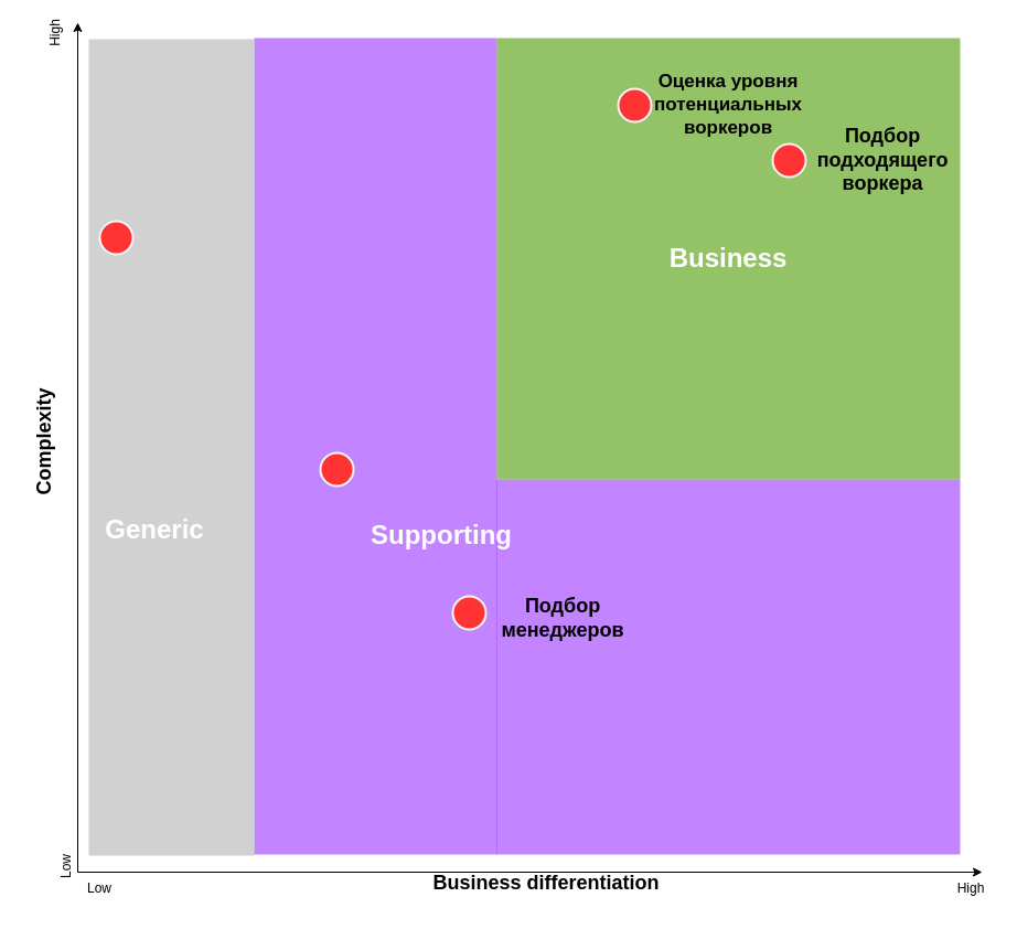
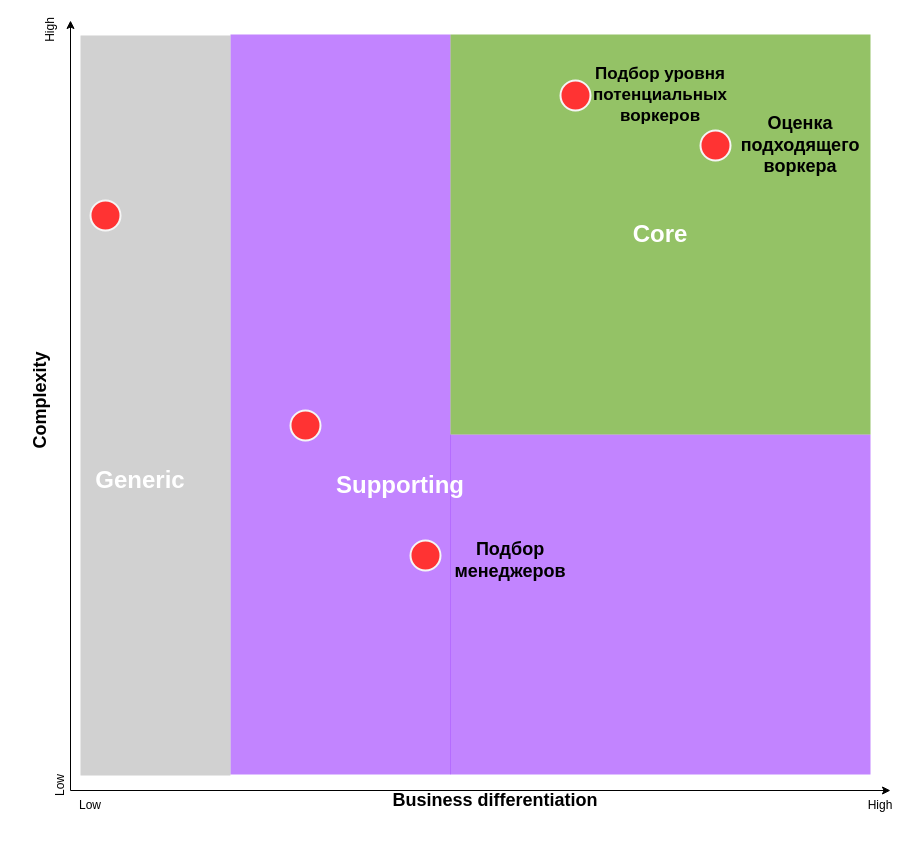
  <mxCell id="0" />
  <mxCell id="1" style="locked=1;" parent="0" />
  <mxCell id="2" value="" style="group" parent="1" vertex="1" connectable="0"><mxGeometry x="29.5" y="20" width="870.5" height="800" as="geometry" /></mxCell>
  <mxCell id="3" value="" style="rounded=0;whiteSpace=wrap;html=1;fillColor=#9933FF;strokeColor=none;connectable=0;fillOpacity=60;" parent="2" vertex="1"><mxGeometry x="200.5" y="14" width="220" height="740" as="geometry" /></mxCell>
  <mxCell id="4" value="" style="rounded=0;whiteSpace=wrap;html=1;fillColor=#9933FF;strokeColor=none;connectable=0;fillOpacity=60;" parent="2" vertex="1"><mxGeometry x="420" y="414" width="420.5" height="340" as="geometry" /></mxCell>
  <mxCell id="5" value="" style="endArrow=classic;html=1;" parent="2" edge="1"><mxGeometry width="50" height="50" relative="1" as="geometry"><mxPoint x="40.5" y="770" as="sourcePoint" /><mxPoint x="40.5" as="targetPoint" /></mxGeometry></mxCell>
  <mxCell id="6" value="&lt;h2&gt;Complexity&lt;/h2&gt;" style="text;html=1;strokeColor=none;fillColor=none;align=center;verticalAlign=middle;whiteSpace=wrap;rounded=0;rotation=-90;" parent="2" vertex="1"><mxGeometry x="-9.5" y="370" width="39" height="20" as="geometry" /></mxCell>
  <mxCell id="7" value="" style="endArrow=classic;html=1;" parent="2" edge="1"><mxGeometry width="50" height="50" relative="1" as="geometry"><mxPoint x="40.5" y="770" as="sourcePoint" /><mxPoint x="860.5" y="770" as="targetPoint" /></mxGeometry></mxCell>
  <mxCell id="8" value="&lt;h2&gt;Business differentiation&lt;/h2&gt;" style="text;html=1;strokeColor=none;fillColor=none;align=center;verticalAlign=middle;whiteSpace=wrap;rounded=0;" parent="2" vertex="1"><mxGeometry x="335.5" y="770" width="260" height="20" as="geometry" /></mxCell>
- <mxCell id="9" value="&lt;h1&gt;&lt;font color=&quot;#ffffff&quot;&gt;Business&lt;/font&gt;&lt;/h1&gt;" style="rounded=0;whiteSpace=wrap;html=1;fillColor=#4D9900;strokeColor=none;connectable=0;fillOpacity=60" parent="2" vertex="1"><mxGeometry x="420.5" y="14" width="420" height="400" as="geometry" /></mxCell>
+ <mxCell id="9" value="&lt;h1&gt;&lt;font color=&quot;#ffffff&quot;&gt;Core&lt;/font&gt;&lt;/h1&gt;" style="rounded=0;whiteSpace=wrap;html=1;fillColor=#4D9900;strokeColor=none;connectable=0;fillOpacity=60" parent="2" vertex="1"><mxGeometry x="420.5" y="14" width="420" height="400" as="geometry" /></mxCell>
  <mxCell id="10" value="" style="rounded=0;whiteSpace=wrap;html=1;fillColor=#B3B3B3;strokeColor=none;connectable=0;fillOpacity=60;" parent="2" vertex="1"><mxGeometry x="50.5" y="15" width="150" height="740" as="geometry" /></mxCell>
  <mxCell id="11" value="&lt;h1&gt;&lt;font color=&quot;#ffffff&quot;&gt;Supporting&lt;/font&gt;&lt;/h1&gt;" style="text;html=1;strokeColor=none;fillColor=none;align=center;verticalAlign=middle;whiteSpace=wrap;rounded=0;" parent="2" vertex="1"><mxGeometry x="350.5" y="455" width="40" height="20" as="geometry" /></mxCell>
  <mxCell id="12" value="&lt;h1&gt;&lt;font color=&quot;#ffffff&quot;&gt;Generic&lt;/font&gt;&lt;/h1&gt;" style="text;html=1;strokeColor=none;fillColor=none;align=center;verticalAlign=middle;whiteSpace=wrap;rounded=0;" parent="2" vertex="1"><mxGeometry x="90.5" y="450" width="40" height="20" as="geometry" /></mxCell>
  <mxCell id="13" value="Low" style="text;html=1;strokeColor=none;fillColor=none;align=center;verticalAlign=middle;whiteSpace=wrap;rounded=0;rotation=-90;" parent="2" vertex="1"><mxGeometry x="10.5" y="755" width="40" height="20" as="geometry" /></mxCell>
  <mxCell id="14" value="High" style="text;html=1;strokeColor=none;fillColor=none;align=center;verticalAlign=middle;whiteSpace=wrap;rounded=0;rotation=-90;" parent="2" vertex="1"><mxGeometry width="40" height="20" as="geometry" /></mxCell>
  <mxCell id="15" value="Low" style="text;html=1;strokeColor=none;fillColor=none;align=center;verticalAlign=middle;whiteSpace=wrap;rounded=0;" parent="2" vertex="1"><mxGeometry x="40" y="775" width="40" height="20" as="geometry" /></mxCell>
  <mxCell id="16" value="High" style="text;html=1;strokeColor=none;fillColor=none;align=center;verticalAlign=middle;whiteSpace=wrap;rounded=0;" parent="2" vertex="1"><mxGeometry x="830.5" y="775" width="40" height="20" as="geometry" /></mxCell>
  <mxCell id="17" value="Bounded contexts" style="" parent="0" />
  <mxCell id="18" value="" style="group" vertex="1" connectable="0" parent="17"><mxGeometry x="710" y="130" width="110" height="30" as="geometry" /></mxCell>
  <mxCell id="19" value="" style="ellipse;whiteSpace=wrap;html=1;aspect=fixed;fillColor=#FF3333;strokeColor=#F5F5F5;strokeWidth=2;" parent="18" vertex="1"><mxGeometry x="-10" width="30" height="30" as="geometry" /></mxCell>
- <mxCell id="20" value="&lt;font style=&quot;font-size: 18px;&quot;&gt;Подбор&lt;br&gt;подходящего&lt;br&gt;воркера&lt;br&gt;&lt;/font&gt;" style="text;html=1;strokeColor=none;fillColor=none;align=center;verticalAlign=middle;whiteSpace=wrap;rounded=0;fontStyle=1" parent="18" vertex="1"><mxGeometry x="50" y="5" width="80" height="20" as="geometry" /></mxCell>
+ <mxCell id="20" value="&lt;font style=&quot;font-size: 18px;&quot;&gt;Оценка&lt;br&gt;подходящего&lt;br&gt;воркера&lt;br&gt;&lt;/font&gt;" style="text;html=1;strokeColor=none;fillColor=none;align=center;verticalAlign=middle;whiteSpace=wrap;rounded=0;fontStyle=1" parent="18" vertex="1"><mxGeometry x="50" y="5" width="80" height="20" as="geometry" /></mxCell>
  <mxCell id="21" value="" style="group" vertex="1" connectable="0" parent="17"><mxGeometry x="560" y="80" width="130" height="30" as="geometry" /></mxCell>
  <mxCell id="22" value="" style="ellipse;whiteSpace=wrap;html=1;aspect=fixed;fillColor=#FF3333;strokeColor=#F5F5F5;strokeWidth=2;" vertex="1" parent="21"><mxGeometry width="30" height="30" as="geometry" /></mxCell>
- <mxCell id="23" value="&lt;div style=&quot;line-height: 19px;&quot;&gt;&lt;font style=&quot;font-size: 17px;&quot;&gt;Оценка уровня потенциальных воркеров&lt;/font&gt;&lt;/div&gt;" style="text;html=1;strokeColor=none;fillColor=none;align=center;verticalAlign=middle;whiteSpace=wrap;rounded=0;fontStyle=1" vertex="1" parent="21"><mxGeometry x="60" y="5" width="80" height="20" as="geometry" /></mxCell>
+ <mxCell id="23" value="&lt;div style=&quot;line-height: 19px;&quot;&gt;&lt;font style=&quot;font-size: 17px;&quot;&gt;Подбор уровня потенциальных воркеров&lt;/font&gt;&lt;/div&gt;" style="text;html=1;strokeColor=none;fillColor=none;align=center;verticalAlign=middle;whiteSpace=wrap;rounded=0;fontStyle=1" vertex="1" parent="21"><mxGeometry x="60" y="5" width="80" height="20" as="geometry" /></mxCell>
  <mxCell id="24" value="" style="group" vertex="1" connectable="0" parent="17"><mxGeometry x="100" y="200" width="120" height="30" as="geometry" /></mxCell>
  <mxCell id="25" value="" style="group" vertex="1" connectable="0" parent="24"><mxGeometry x="-10" width="120" height="30" as="geometry" /></mxCell>
  <mxCell id="26" value="" style="ellipse;whiteSpace=wrap;html=1;aspect=fixed;fillColor=#FF3333;strokeColor=#F5F5F5;strokeWidth=2;" vertex="1" parent="25"><mxGeometry width="30" height="30" as="geometry" /></mxCell>
  <mxCell id="27" value="" style="group" vertex="1" connectable="0" parent="17"><mxGeometry x="410" y="540" width="110" height="30" as="geometry" /></mxCell>
  <mxCell id="28" value="" style="ellipse;whiteSpace=wrap;html=1;aspect=fixed;fillColor=#FF3333;strokeColor=#F5F5F5;strokeWidth=2;" vertex="1" parent="27"><mxGeometry width="30" height="30" as="geometry" /></mxCell>
  <mxCell id="29" value="&lt;font style=&quot;font-size: 18px;&quot;&gt;Подбор менеджеров&lt;/font&gt;" style="text;html=1;strokeColor=none;fillColor=none;align=center;verticalAlign=middle;whiteSpace=wrap;rounded=0;fontStyle=1" vertex="1" parent="27"><mxGeometry x="60" y="10" width="80" height="20" as="geometry" /></mxCell>
  <mxCell id="30" value="" style="group" vertex="1" connectable="0" parent="17"><mxGeometry x="290" y="410" width="140" height="30" as="geometry" /></mxCell>
  <mxCell id="31" value="" style="ellipse;whiteSpace=wrap;html=1;aspect=fixed;fillColor=#FF3333;strokeColor=#F5F5F5;strokeWidth=2;" vertex="1" parent="30"><mxGeometry width="30" height="30" as="geometry" /></mxCell>
